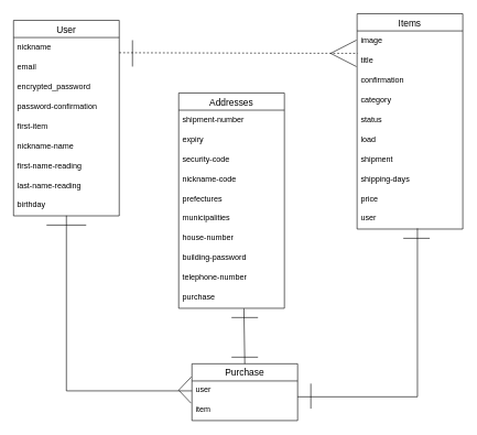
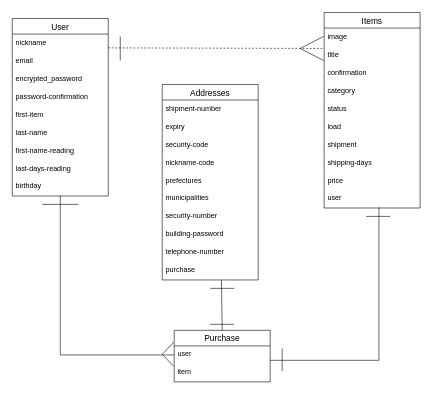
  <mxCell id="0" />
  <mxCell id="1" parent="0" />
  <mxCell id="2" value="User" style="swimlane;fontStyle=0;childLayout=stackLayout;horizontal=1;startSize=26;horizontalStack=0;resizeParent=1;resizeParentMax=0;resizeLast=0;collapsible=1;marginBottom=0;align=center;fontSize=14;" parent="1" vertex="1"><mxGeometry x="20" y="30" width="160" height="296" as="geometry"><mxRectangle x="40" y="120" width="50" height="26" as="alternateBounds" /></mxGeometry></mxCell>
  <mxCell id="3" value="nickname" style="text;strokeColor=none;fillColor=none;spacingLeft=4;spacingRight=4;overflow=hidden;rotatable=0;points=[[0,0.5],[1,0.5]];portConstraint=eastwest;fontSize=12;" parent="2" vertex="1"><mxGeometry y="26" width="160" height="30" as="geometry" /></mxCell>
  <mxCell id="4" value="email" style="text;strokeColor=none;fillColor=none;spacingLeft=4;spacingRight=4;overflow=hidden;rotatable=0;points=[[0,0.5],[1,0.5]];portConstraint=eastwest;fontSize=12;" parent="2" vertex="1"><mxGeometry y="56" width="160" height="30" as="geometry" /></mxCell>
  <mxCell id="5" value="encrypted_password" style="text;strokeColor=none;fillColor=none;spacingLeft=4;spacingRight=4;overflow=hidden;rotatable=0;points=[[0,0.5],[1,0.5]];portConstraint=eastwest;fontSize=12;" parent="2" vertex="1"><mxGeometry y="86" width="160" height="30" as="geometry" /></mxCell>
  <mxCell id="6" value="password-confirmation" style="text;strokeColor=none;fillColor=none;spacingLeft=4;spacingRight=4;overflow=hidden;rotatable=0;points=[[0,0.5],[1,0.5]];portConstraint=eastwest;fontSize=12;" parent="2" vertex="1"><mxGeometry y="116" width="160" height="30" as="geometry" /></mxCell>
  <mxCell id="7" value="first-item " style="text;strokeColor=none;fillColor=none;spacingLeft=4;spacingRight=4;overflow=hidden;rotatable=0;points=[[0,0.5],[1,0.5]];portConstraint=eastwest;fontSize=12;" parent="2" vertex="1"><mxGeometry y="146" width="160" height="30" as="geometry" /></mxCell>
- <mxCell id="8" value="nickname-name" style="text;strokeColor=none;fillColor=none;spacingLeft=4;spacingRight=4;overflow=hidden;rotatable=0;points=[[0,0.5],[1,0.5]];portConstraint=eastwest;fontSize=12;" parent="2" vertex="1"><mxGeometry y="176" width="160" height="30" as="geometry" /></mxCell>
+ <mxCell id="8" value="last-name" style="text;strokeColor=none;fillColor=none;spacingLeft=4;spacingRight=4;overflow=hidden;rotatable=0;points=[[0,0.5],[1,0.5]];portConstraint=eastwest;fontSize=12;" parent="2" vertex="1"><mxGeometry y="176" width="160" height="30" as="geometry" /></mxCell>
  <mxCell id="9" value="first-name-reading" style="text;strokeColor=none;fillColor=none;spacingLeft=4;spacingRight=4;overflow=hidden;rotatable=0;points=[[0,0.5],[1,0.5]];portConstraint=eastwest;fontSize=12;" parent="2" vertex="1"><mxGeometry y="206" width="160" height="30" as="geometry" /></mxCell>
- <mxCell id="10" value="last-name-reading" style="text;strokeColor=none;fillColor=none;spacingLeft=4;spacingRight=4;overflow=hidden;rotatable=0;points=[[0,0.5],[1,0.5]];portConstraint=eastwest;fontSize=12;" parent="2" vertex="1"><mxGeometry y="236" width="160" height="30" as="geometry" /></mxCell>
+ <mxCell id="10" value="last-days-reading" style="text;strokeColor=none;fillColor=none;spacingLeft=4;spacingRight=4;overflow=hidden;rotatable=0;points=[[0,0.5],[1,0.5]];portConstraint=eastwest;fontSize=12;" parent="2" vertex="1"><mxGeometry y="236" width="160" height="30" as="geometry" /></mxCell>
  <mxCell id="11" value="birthday" style="text;strokeColor=none;fillColor=none;spacingLeft=4;spacingRight=4;overflow=hidden;rotatable=0;points=[[0,0.5],[1,0.5]];portConstraint=eastwest;fontSize=12;" parent="2" vertex="1"><mxGeometry y="266" width="160" height="30" as="geometry" /></mxCell>
  <mxCell id="12" value="Items" style="swimlane;fontStyle=0;childLayout=stackLayout;horizontal=1;startSize=26;horizontalStack=0;resizeParent=1;resizeParentMax=0;resizeLast=0;collapsible=1;marginBottom=0;align=center;fontSize=14;" parent="1" vertex="1"><mxGeometry x="540" y="20" width="160" height="326" as="geometry"><mxRectangle x="40" y="120" width="50" height="26" as="alternateBounds" /></mxGeometry></mxCell>
  <mxCell id="13" value="image" style="text;strokeColor=none;fillColor=none;spacingLeft=4;spacingRight=4;overflow=hidden;rotatable=0;points=[[0,0.5],[1,0.5]];portConstraint=eastwest;fontSize=12;" parent="12" vertex="1"><mxGeometry y="26" width="160" height="30" as="geometry" /></mxCell>
  <mxCell id="14" value="title" style="text;strokeColor=none;fillColor=none;spacingLeft=4;spacingRight=4;overflow=hidden;rotatable=0;points=[[0,0.5],[1,0.5]];portConstraint=eastwest;fontSize=12;" parent="12" vertex="1"><mxGeometry y="56" width="160" height="30" as="geometry" /></mxCell>
  <mxCell id="15" value="confirmation" style="text;strokeColor=none;fillColor=none;spacingLeft=4;spacingRight=4;overflow=hidden;rotatable=0;points=[[0,0.5],[1,0.5]];portConstraint=eastwest;fontSize=12;" parent="12" vertex="1"><mxGeometry y="86" width="160" height="30" as="geometry" /></mxCell>
  <mxCell id="16" value="category" style="text;strokeColor=none;fillColor=none;spacingLeft=4;spacingRight=4;overflow=hidden;rotatable=0;points=[[0,0.5],[1,0.5]];portConstraint=eastwest;fontSize=12;" parent="12" vertex="1"><mxGeometry y="116" width="160" height="30" as="geometry" /></mxCell>
  <mxCell id="17" value="status" style="text;strokeColor=none;fillColor=none;spacingLeft=4;spacingRight=4;overflow=hidden;rotatable=0;points=[[0,0.5],[1,0.5]];portConstraint=eastwest;fontSize=12;" parent="12" vertex="1"><mxGeometry y="146" width="160" height="30" as="geometry" /></mxCell>
  <mxCell id="18" value="load" style="text;strokeColor=none;fillColor=none;spacingLeft=4;spacingRight=4;overflow=hidden;rotatable=0;points=[[0,0.5],[1,0.5]];portConstraint=eastwest;fontSize=12;" parent="12" vertex="1"><mxGeometry y="176" width="160" height="30" as="geometry" /></mxCell>
  <mxCell id="19" value="shipment" style="text;strokeColor=none;fillColor=none;spacingLeft=4;spacingRight=4;overflow=hidden;rotatable=0;points=[[0,0.5],[1,0.5]];portConstraint=eastwest;fontSize=12;" parent="12" vertex="1"><mxGeometry y="206" width="160" height="30" as="geometry" /></mxCell>
  <mxCell id="20" value="shipping-days" style="text;strokeColor=none;fillColor=none;spacingLeft=4;spacingRight=4;overflow=hidden;rotatable=0;points=[[0,0.5],[1,0.5]];portConstraint=eastwest;fontSize=12;" parent="12" vertex="1"><mxGeometry y="236" width="160" height="30" as="geometry" /></mxCell>
  <mxCell id="21" value="price" style="text;strokeColor=none;fillColor=none;spacingLeft=4;spacingRight=4;overflow=hidden;rotatable=0;points=[[0,0.5],[1,0.5]];portConstraint=eastwest;fontSize=12;" parent="12" vertex="1"><mxGeometry y="266" width="160" height="30" as="geometry" /></mxCell>
  <mxCell id="22" value="user" style="text;strokeColor=none;fillColor=none;spacingLeft=4;spacingRight=4;overflow=hidden;rotatable=0;points=[[0,0.5],[1,0.5]];portConstraint=eastwest;fontSize=12;" parent="12" vertex="1"><mxGeometry y="296" width="160" height="30" as="geometry" /></mxCell>
  <mxCell id="23" value="" style="endArrow=none;html=1;rounded=0;" parent="12" edge="1"><mxGeometry relative="1" as="geometry"><mxPoint x="-1" y="80" as="sourcePoint" /><mxPoint x="-1" y="40" as="targetPoint" /><Array as="points"><mxPoint x="-40" y="60" /></Array></mxGeometry></mxCell>
  <mxCell id="24" value="Purchase" style="swimlane;fontStyle=0;childLayout=stackLayout;horizontal=1;startSize=26;horizontalStack=0;resizeParent=1;resizeParentMax=0;resizeLast=0;collapsible=1;marginBottom=0;align=center;fontSize=14;" parent="1" vertex="1"><mxGeometry x="290" y="550" width="160" height="86" as="geometry"><mxRectangle x="40" y="120" width="50" height="26" as="alternateBounds" /></mxGeometry></mxCell>
  <mxCell id="25" value="user" style="text;strokeColor=none;fillColor=none;spacingLeft=4;spacingRight=4;overflow=hidden;rotatable=0;points=[[0,0.5],[1,0.5]];portConstraint=eastwest;fontSize=12;" parent="24" vertex="1"><mxGeometry y="26" width="160" height="30" as="geometry" /></mxCell>
  <mxCell id="26" value="item" style="text;strokeColor=none;fillColor=none;spacingLeft=4;spacingRight=4;overflow=hidden;rotatable=0;points=[[0,0.5],[1,0.5]];portConstraint=eastwest;fontSize=12;" parent="24" vertex="1"><mxGeometry y="56" width="160" height="30" as="geometry" /></mxCell>
  <mxCell id="27" value="" style="endArrow=none;html=1;rounded=0;exitX=1;exitY=0.767;exitDx=0;exitDy=0;exitPerimeter=0;entryX=0.004;entryY=0.133;entryDx=0;entryDy=0;entryPerimeter=0;dashed=1;" parent="1" target="14" edge="1" source="3"><mxGeometry relative="1" as="geometry"><mxPoint x="180" y="78" as="sourcePoint" /><mxPoint x="538" y="80" as="targetPoint" /></mxGeometry></mxCell>
  <mxCell id="28" value="" style="endArrow=none;html=1;rounded=0;edgeStyle=orthogonalEdgeStyle;entryX=0.571;entryY=0.967;entryDx=0;entryDy=0;entryPerimeter=0;" parent="1" target="22" edge="1"><mxGeometry relative="1" as="geometry"><mxPoint x="450" y="600" as="sourcePoint" /><mxPoint x="631" y="348" as="targetPoint" /><Array as="points"><mxPoint x="631" y="600" /></Array></mxGeometry></mxCell>
  <mxCell id="29" value="" style="endArrow=none;html=1;rounded=0;" parent="1" edge="1"><mxGeometry relative="1" as="geometry"><mxPoint x="200" y="60" as="sourcePoint" /><mxPoint x="200" y="100" as="targetPoint" /></mxGeometry></mxCell>
  <mxCell id="30" value="" style="endArrow=none;html=1;rounded=0;" parent="1" edge="1"><mxGeometry relative="1" as="geometry"><mxPoint x="470" y="580" as="sourcePoint" /><mxPoint x="470" y="618" as="targetPoint" /></mxGeometry></mxCell>
  <mxCell id="31" value="" style="endArrow=none;html=1;rounded=0;" parent="1" edge="1"><mxGeometry relative="1" as="geometry"><mxPoint x="610" y="360" as="sourcePoint" /><mxPoint x="650" y="360" as="targetPoint" /></mxGeometry></mxCell>
  <mxCell id="32" value="Addresses" style="swimlane;fontStyle=0;childLayout=stackLayout;horizontal=1;startSize=26;horizontalStack=0;resizeParent=1;resizeParentMax=0;resizeLast=0;collapsible=1;marginBottom=0;align=center;fontSize=14;" vertex="1" parent="1"><mxGeometry x="270" y="140" width="160" height="326" as="geometry"><mxRectangle x="40" y="120" width="50" height="26" as="alternateBounds" /></mxGeometry></mxCell>
  <mxCell id="33" value="shipment-number" style="text;strokeColor=none;fillColor=none;spacingLeft=4;spacingRight=4;overflow=hidden;rotatable=0;points=[[0,0.5],[1,0.5]];portConstraint=eastwest;fontSize=12;" vertex="1" parent="32"><mxGeometry y="26" width="160" height="30" as="geometry" /></mxCell>
  <mxCell id="34" value="expiry" style="text;strokeColor=none;fillColor=none;spacingLeft=4;spacingRight=4;overflow=hidden;rotatable=0;points=[[0,0.5],[1,0.5]];portConstraint=eastwest;fontSize=12;" vertex="1" parent="32"><mxGeometry y="56" width="160" height="30" as="geometry" /></mxCell>
  <mxCell id="35" value="security-code" style="text;strokeColor=none;fillColor=none;spacingLeft=4;spacingRight=4;overflow=hidden;rotatable=0;points=[[0,0.5],[1,0.5]];portConstraint=eastwest;fontSize=12;" vertex="1" parent="32"><mxGeometry y="86" width="160" height="30" as="geometry" /></mxCell>
  <mxCell id="36" value="nickname-code" style="text;strokeColor=none;fillColor=none;spacingLeft=4;spacingRight=4;overflow=hidden;rotatable=0;points=[[0,0.5],[1,0.5]];portConstraint=eastwest;fontSize=12;" vertex="1" parent="32"><mxGeometry y="116" width="160" height="30" as="geometry" /></mxCell>
  <mxCell id="37" value="prefectures" style="text;strokeColor=none;fillColor=none;spacingLeft=4;spacingRight=4;overflow=hidden;rotatable=0;points=[[0,0.5],[1,0.5]];portConstraint=eastwest;fontSize=12;" vertex="1" parent="32"><mxGeometry y="146" width="160" height="30" as="geometry" /></mxCell>
  <mxCell id="38" value="municipalities" style="text;strokeColor=none;fillColor=none;spacingLeft=4;spacingRight=4;overflow=hidden;rotatable=0;points=[[0,0.5],[1,0.5]];portConstraint=eastwest;fontSize=12;" vertex="1" parent="32"><mxGeometry y="176" width="160" height="30" as="geometry" /></mxCell>
- <mxCell id="39" value="house-number" style="text;strokeColor=none;fillColor=none;spacingLeft=4;spacingRight=4;overflow=hidden;rotatable=0;points=[[0,0.5],[1,0.5]];portConstraint=eastwest;fontSize=12;" vertex="1" parent="32"><mxGeometry y="206" width="160" height="30" as="geometry" /></mxCell>
+ <mxCell id="39" value="security-number" style="text;strokeColor=none;fillColor=none;spacingLeft=4;spacingRight=4;overflow=hidden;rotatable=0;points=[[0,0.5],[1,0.5]];portConstraint=eastwest;fontSize=12;" vertex="1" parent="32"><mxGeometry y="206" width="160" height="30" as="geometry" /></mxCell>
  <mxCell id="40" value="building-password" style="text;strokeColor=none;fillColor=none;spacingLeft=4;spacingRight=4;overflow=hidden;rotatable=0;points=[[0,0.5],[1,0.5]];portConstraint=eastwest;fontSize=12;" vertex="1" parent="32"><mxGeometry y="236" width="160" height="30" as="geometry" /></mxCell>
  <mxCell id="41" value="telephone-number" style="text;strokeColor=none;fillColor=none;spacingLeft=4;spacingRight=4;overflow=hidden;rotatable=0;points=[[0,0.5],[1,0.5]];portConstraint=eastwest;fontSize=12;" vertex="1" parent="32"><mxGeometry y="266" width="160" height="30" as="geometry" /></mxCell>
  <mxCell id="42" value="purchase" style="text;strokeColor=none;fillColor=none;spacingLeft=4;spacingRight=4;overflow=hidden;rotatable=0;points=[[0,0.5],[1,0.5]];portConstraint=eastwest;fontSize=12;" vertex="1" parent="32"><mxGeometry y="296" width="160" height="30" as="geometry" /></mxCell>
  <mxCell id="43" value="" style="endArrow=none;html=1;rounded=0;entryX=0;entryY=0.5;entryDx=0;entryDy=0;exitX=0.5;exitY=0.989;exitDx=0;exitDy=0;exitPerimeter=0;" edge="1" parent="1" source="11" target="25"><mxGeometry relative="1" as="geometry"><mxPoint x="100" y="330" as="sourcePoint" /><mxPoint x="430" y="330" as="targetPoint" /><Array as="points"><mxPoint x="100" y="591" /></Array></mxGeometry></mxCell>
  <mxCell id="44" value="" style="endArrow=none;html=1;rounded=0;" edge="1" parent="1"><mxGeometry relative="1" as="geometry"><mxPoint x="70" y="340" as="sourcePoint" /><mxPoint x="130" y="340" as="targetPoint" /></mxGeometry></mxCell>
  <mxCell id="45" value="" style="endArrow=none;html=1;rounded=0;exitX=-0.008;exitY=0.122;exitDx=0;exitDy=0;exitPerimeter=0;" edge="1" parent="1" source="26"><mxGeometry relative="1" as="geometry"><mxPoint x="270" y="610" as="sourcePoint" /><mxPoint x="289" y="570" as="targetPoint" /><Array as="points"><mxPoint x="270" y="590" /></Array></mxGeometry></mxCell>
  <mxCell id="46" value="" style="endArrow=none;html=1;rounded=0;exitX=0.5;exitY=0;exitDx=0;exitDy=0;entryX=0.617;entryY=1.011;entryDx=0;entryDy=0;entryPerimeter=0;" edge="1" parent="1" source="24" target="42"><mxGeometry relative="1" as="geometry"><mxPoint x="270" y="330" as="sourcePoint" /><mxPoint x="369" y="470" as="targetPoint" /></mxGeometry></mxCell>
  <mxCell id="47" value="" style="endArrow=none;html=1;rounded=0;" edge="1" parent="1"><mxGeometry relative="1" as="geometry"><mxPoint x="350" y="480" as="sourcePoint" /><mxPoint x="390" y="480" as="targetPoint" /></mxGeometry></mxCell>
  <mxCell id="48" value="" style="endArrow=none;html=1;rounded=0;" edge="1" parent="1"><mxGeometry relative="1" as="geometry"><mxPoint x="350" y="540" as="sourcePoint" /><mxPoint x="390" y="540" as="targetPoint" /></mxGeometry></mxCell>
